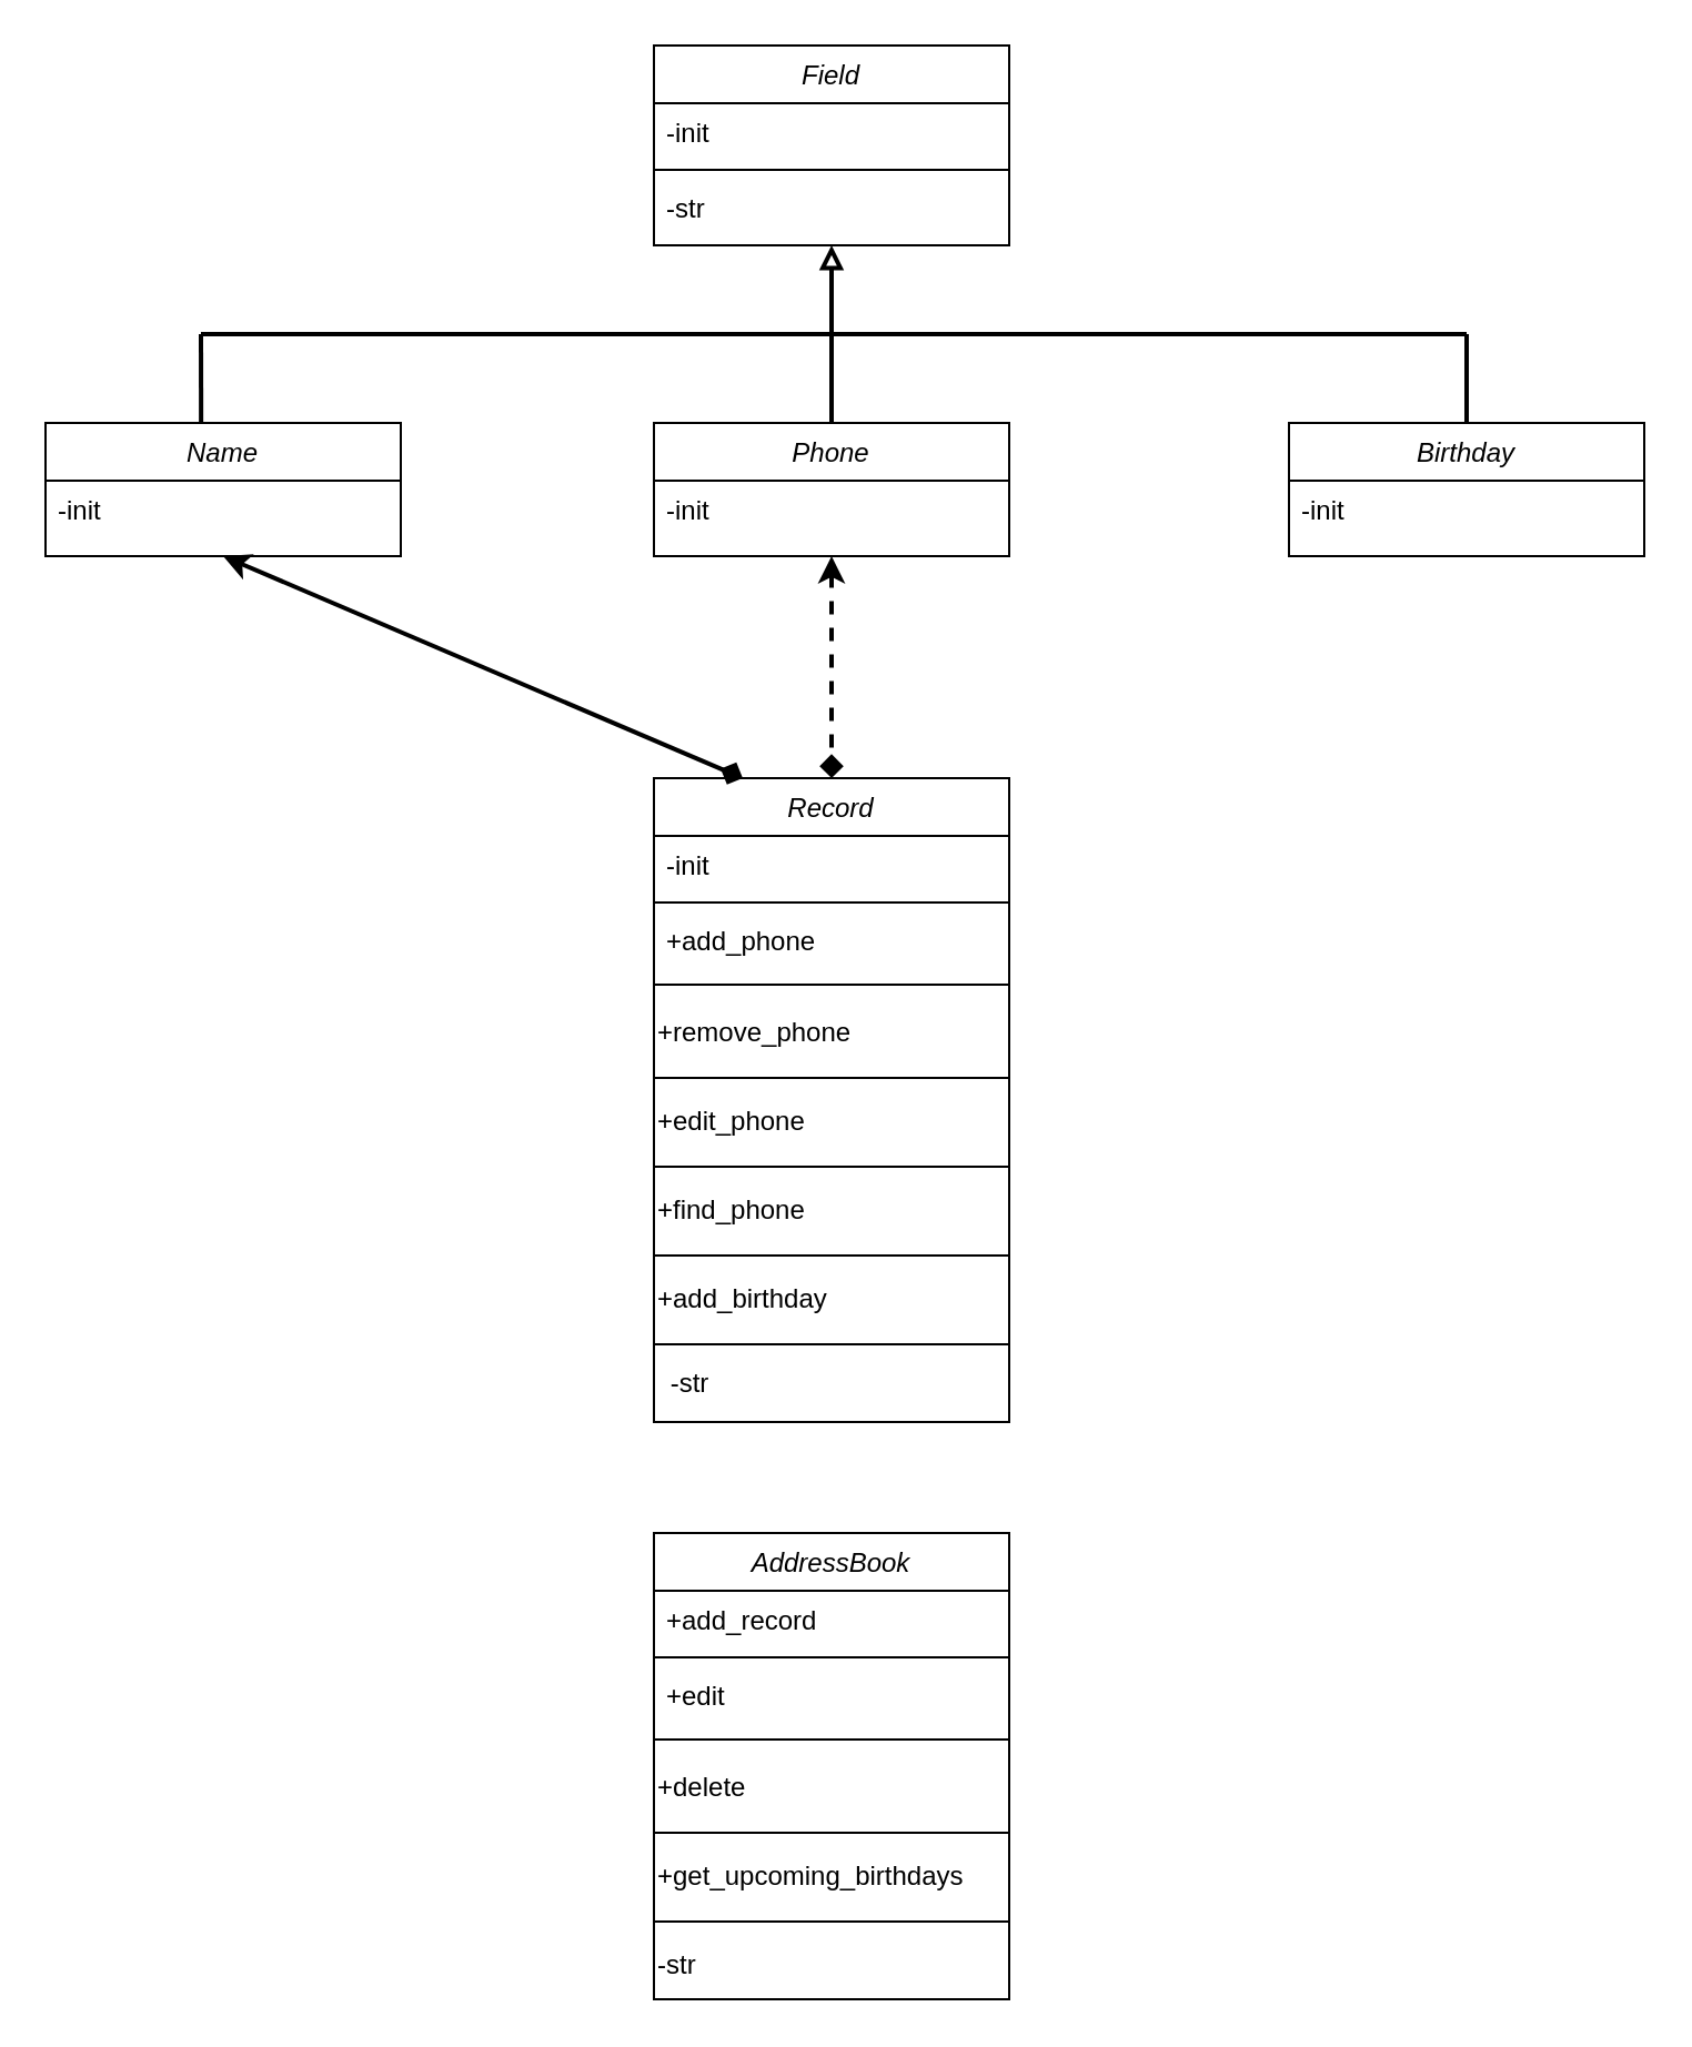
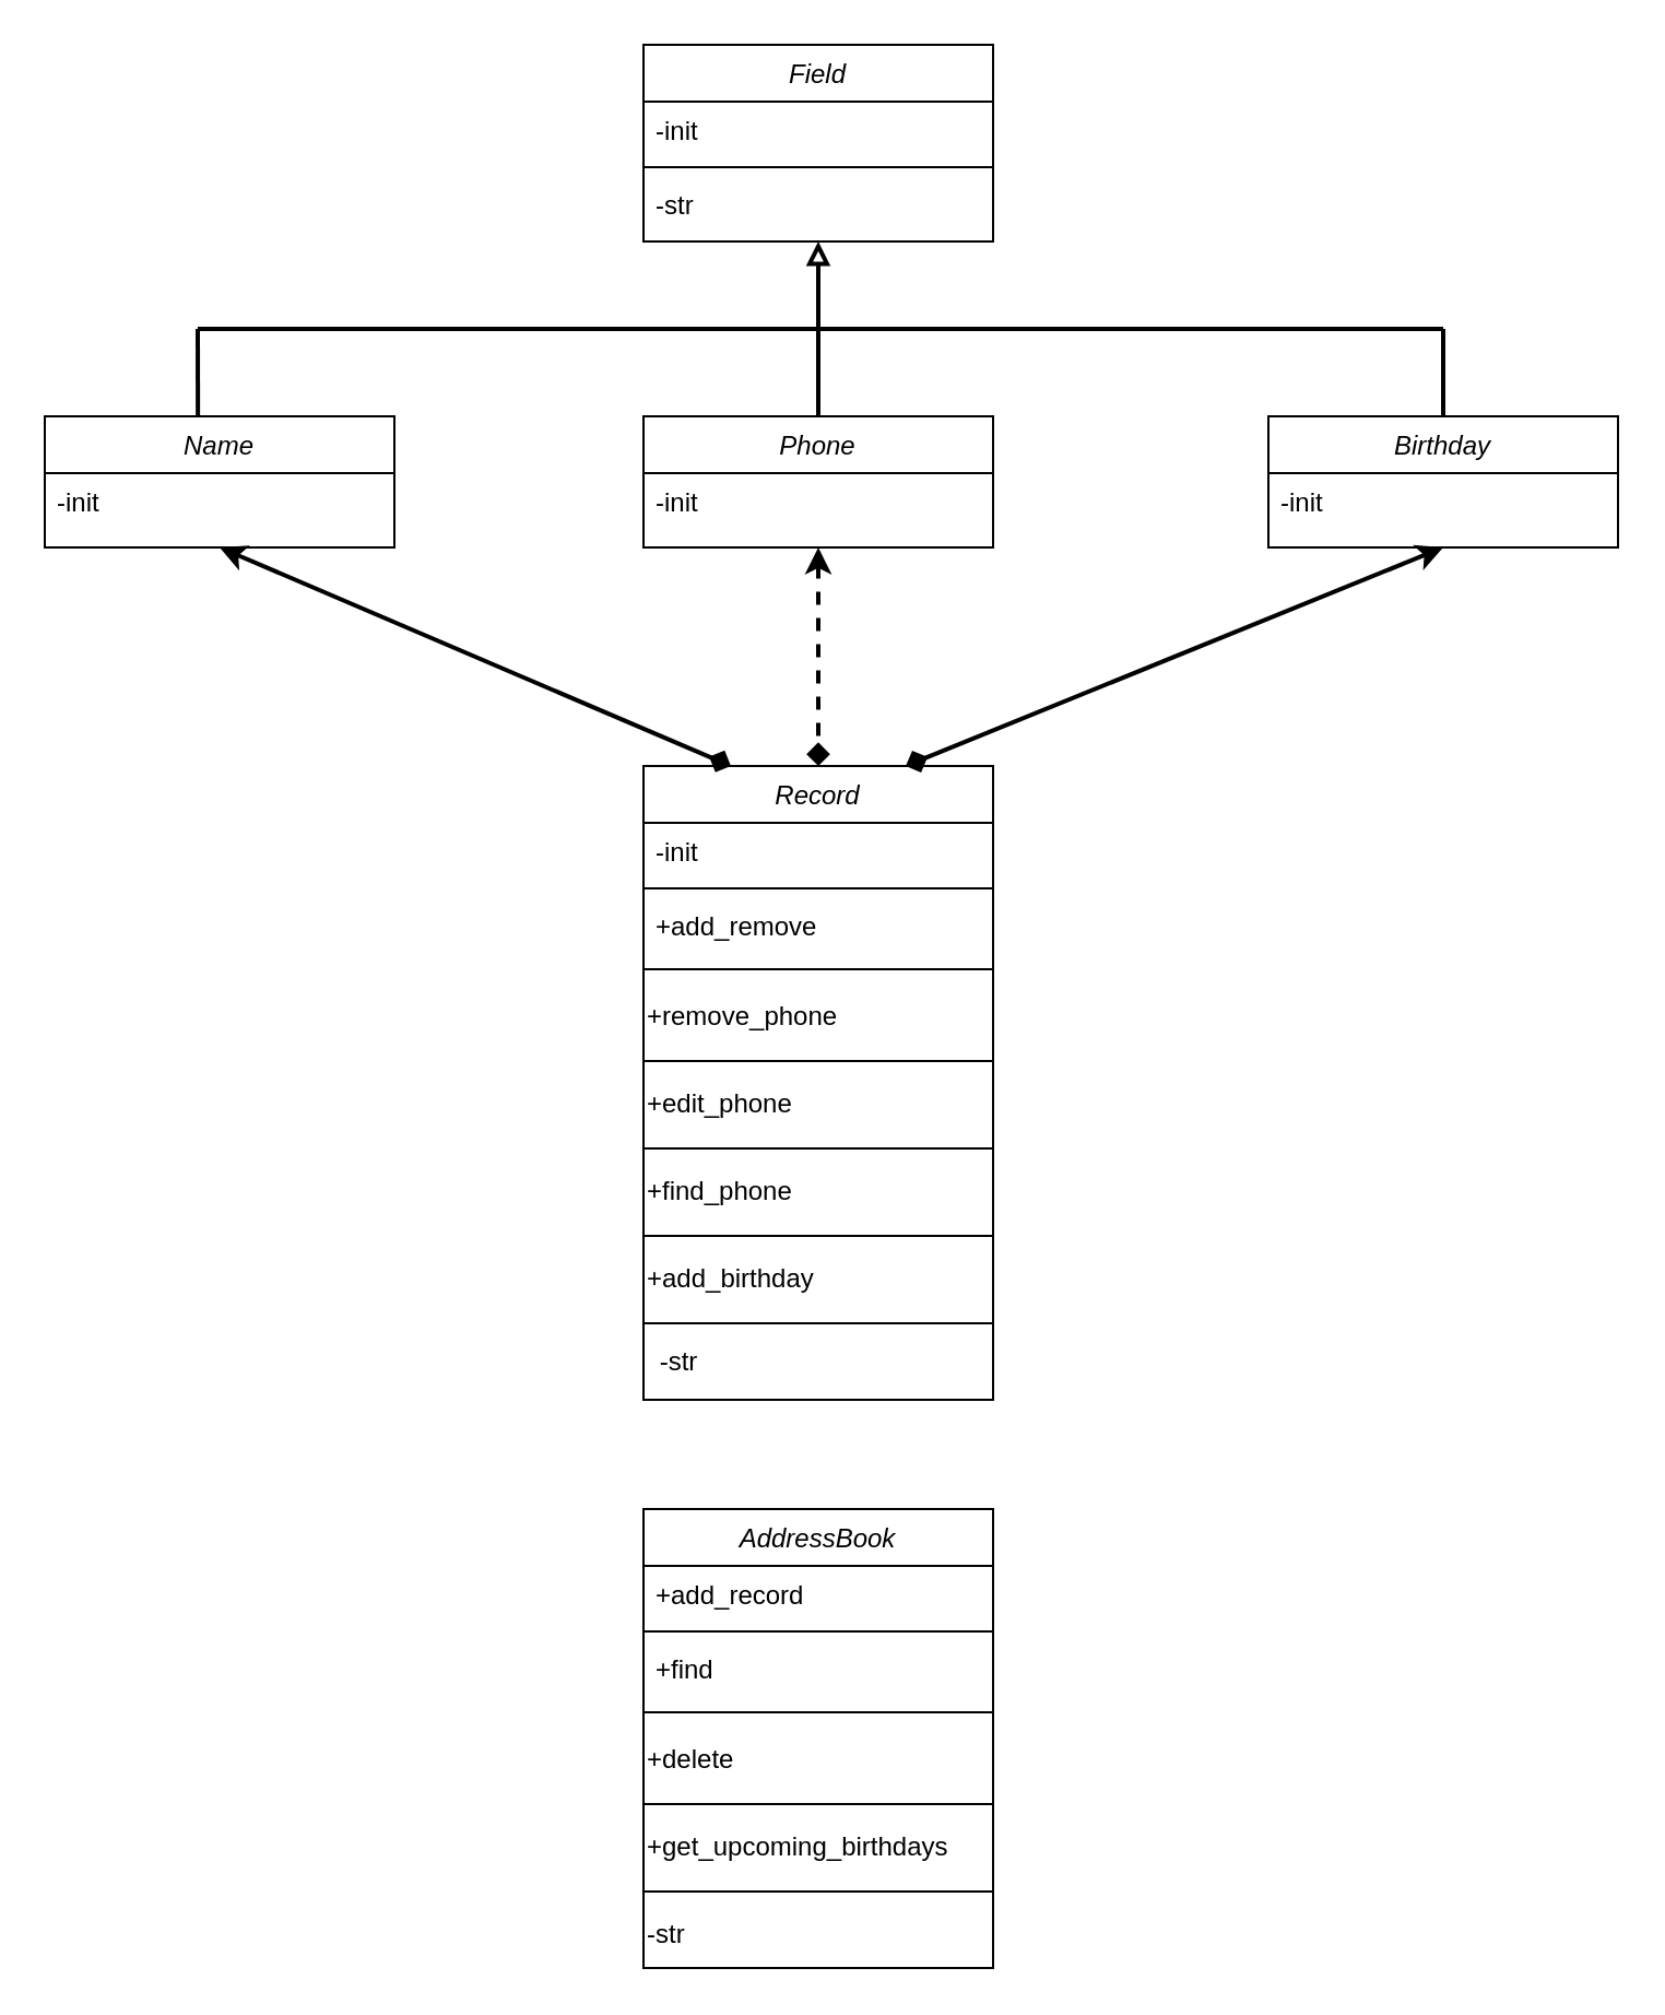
  <mxCell id="0" />
  <mxCell id="1" parent="0" />
  <mxCell id="2" value="Field" style="swimlane;fontStyle=2;align=center;verticalAlign=top;childLayout=stackLayout;horizontal=1;startSize=26;horizontalStack=0;resizeParent=1;resizeLast=0;collapsible=1;marginBottom=0;rounded=0;shadow=0;strokeWidth=1;" parent="1" vertex="1"><mxGeometry x="294" y="20" width="160" height="90" as="geometry"><mxRectangle x="220" y="120" width="160" height="26" as="alternateBounds" /></mxGeometry></mxCell>
  <mxCell id="3" value="-init" style="text;align=left;verticalAlign=top;spacingLeft=4;spacingRight=4;overflow=hidden;rotatable=0;points=[[0,0.5],[1,0.5]];portConstraint=eastwest;rounded=0;shadow=0;html=0;" parent="2" vertex="1"><mxGeometry y="26" width="160" height="26" as="geometry" /></mxCell>
  <mxCell id="4" value="" style="line;html=1;strokeWidth=1;align=left;verticalAlign=middle;spacingTop=-1;spacingLeft=3;spacingRight=3;rotatable=0;labelPosition=right;points=[];portConstraint=eastwest;" parent="2" vertex="1"><mxGeometry y="52" width="160" height="8" as="geometry" /></mxCell>
  <mxCell id="5" value="-str" style="text;align=left;verticalAlign=top;spacingLeft=4;spacingRight=4;overflow=hidden;rotatable=0;points=[[0,0.5],[1,0.5]];portConstraint=eastwest;" parent="2" vertex="1"><mxGeometry y="60" width="160" height="26" as="geometry" /></mxCell>
  <mxCell id="6" value="Name" style="swimlane;fontStyle=2;align=center;verticalAlign=top;childLayout=stackLayout;horizontal=1;startSize=26;horizontalStack=0;resizeParent=1;resizeLast=0;collapsible=1;marginBottom=0;rounded=0;shadow=0;strokeWidth=1;" vertex="1" parent="1"><mxGeometry x="20" y="190" width="160" height="60" as="geometry"><mxRectangle x="220" y="120" width="160" height="26" as="alternateBounds" /></mxGeometry></mxCell>
  <mxCell id="7" value="-init" style="text;align=left;verticalAlign=top;spacingLeft=4;spacingRight=4;overflow=hidden;rotatable=0;points=[[0,0.5],[1,0.5]];portConstraint=eastwest;rounded=0;shadow=0;html=0;" vertex="1" parent="6"><mxGeometry y="26" width="160" height="26" as="geometry" /></mxCell>
  <mxCell id="8" value="Phone" style="swimlane;fontStyle=2;align=center;verticalAlign=top;childLayout=stackLayout;horizontal=1;startSize=26;horizontalStack=0;resizeParent=1;resizeLast=0;collapsible=1;marginBottom=0;rounded=0;shadow=0;strokeWidth=1;" vertex="1" parent="1"><mxGeometry x="294" y="190" width="160" height="60" as="geometry"><mxRectangle x="220" y="120" width="160" height="26" as="alternateBounds" /></mxGeometry></mxCell>
  <mxCell id="9" value="-init" style="text;align=left;verticalAlign=top;spacingLeft=4;spacingRight=4;overflow=hidden;rotatable=0;points=[[0,0.5],[1,0.5]];portConstraint=eastwest;rounded=0;shadow=0;html=0;" vertex="1" parent="8"><mxGeometry y="26" width="160" height="26" as="geometry" /></mxCell>
  <mxCell id="10" value="Birthday" style="swimlane;fontStyle=2;align=center;verticalAlign=top;childLayout=stackLayout;horizontal=1;startSize=26;horizontalStack=0;resizeParent=1;resizeLast=0;collapsible=1;marginBottom=0;rounded=0;shadow=0;strokeWidth=1;" vertex="1" parent="1"><mxGeometry x="580" y="190" width="160" height="60" as="geometry"><mxRectangle x="220" y="120" width="160" height="26" as="alternateBounds" /></mxGeometry></mxCell>
  <mxCell id="11" value="-init" style="text;align=left;verticalAlign=top;spacingLeft=4;spacingRight=4;overflow=hidden;rotatable=0;points=[[0,0.5],[1,0.5]];portConstraint=eastwest;rounded=0;shadow=0;html=0;" vertex="1" parent="10"><mxGeometry y="26" width="160" height="22" as="geometry" /></mxCell>
  <mxCell id="12" value="" style="endArrow=none;html=1;rounded=0;strokeWidth=2;" edge="1" parent="1"><mxGeometry width="50" height="50" relative="1" as="geometry"><mxPoint x="90" y="150" as="sourcePoint" /><mxPoint x="660" y="150" as="targetPoint" /></mxGeometry></mxCell>
  <mxCell id="13" value="" style="endArrow=none;html=1;rounded=0;exitX=0.5;exitY=0;exitDx=0;exitDy=0;strokeWidth=2;" edge="1" parent="1" source="8"><mxGeometry width="50" height="50" relative="1" as="geometry"><mxPoint x="350" y="190" as="sourcePoint" /><mxPoint x="374" y="150" as="targetPoint" /></mxGeometry></mxCell>
  <mxCell id="14" value="" style="endArrow=none;html=1;rounded=0;exitX=0.5;exitY=0;exitDx=0;exitDy=0;strokeWidth=2;" edge="1" parent="1" source="10"><mxGeometry width="50" height="50" relative="1" as="geometry"><mxPoint x="350" y="190" as="sourcePoint" /><mxPoint x="660" y="150" as="targetPoint" /></mxGeometry></mxCell>
  <mxCell id="15" value="" style="endArrow=none;html=1;rounded=0;exitX=0.438;exitY=0.007;exitDx=0;exitDy=0;exitPerimeter=0;strokeWidth=2;" edge="1" parent="1" source="6"><mxGeometry width="50" height="50" relative="1" as="geometry"><mxPoint x="350" y="190" as="sourcePoint" /><mxPoint x="90" y="150" as="targetPoint" /></mxGeometry></mxCell>
  <mxCell id="16" value="" style="endArrow=block;html=1;rounded=0;entryX=0.5;entryY=1;entryDx=0;entryDy=0;endFill=0;strokeWidth=2;" edge="1" parent="1" target="2"><mxGeometry width="50" height="50" relative="1" as="geometry"><mxPoint x="374" y="160" as="sourcePoint" /><mxPoint x="400" y="140" as="targetPoint" /></mxGeometry></mxCell>
  <mxCell id="17" value="Record" style="swimlane;fontStyle=2;align=center;verticalAlign=top;childLayout=stackLayout;horizontal=1;startSize=26;horizontalStack=0;resizeParent=1;resizeLast=0;collapsible=1;marginBottom=0;rounded=0;shadow=0;strokeWidth=1;" vertex="1" parent="1"><mxGeometry x="294" y="350" width="160" height="290" as="geometry"><mxRectangle x="220" y="120" width="160" height="26" as="alternateBounds" /></mxGeometry></mxCell>
  <mxCell id="18" value="-init" style="text;align=left;verticalAlign=top;spacingLeft=4;spacingRight=4;overflow=hidden;rotatable=0;points=[[0,0.5],[1,0.5]];portConstraint=eastwest;rounded=0;shadow=0;html=0;" vertex="1" parent="17"><mxGeometry y="26" width="160" height="26" as="geometry" /></mxCell>
  <mxCell id="19" value="" style="line;html=1;strokeWidth=1;align=left;verticalAlign=middle;spacingTop=-1;spacingLeft=3;spacingRight=3;rotatable=0;labelPosition=right;points=[];portConstraint=eastwest;" vertex="1" parent="17"><mxGeometry y="52" width="160" height="8" as="geometry" /></mxCell>
- <mxCell id="20" value="+add_phone" style="text;align=left;verticalAlign=top;spacingLeft=4;spacingRight=4;overflow=hidden;rotatable=0;points=[[0,0.5],[1,0.5]];portConstraint=eastwest;rounded=0;shadow=0;html=0;" vertex="1" parent="17"><mxGeometry y="60" width="160" height="26" as="geometry" /></mxCell>
+ <mxCell id="20" value="+add_remove" style="text;align=left;verticalAlign=top;spacingLeft=4;spacingRight=4;overflow=hidden;rotatable=0;points=[[0,0.5],[1,0.5]];portConstraint=eastwest;rounded=0;shadow=0;html=0;" vertex="1" parent="17"><mxGeometry y="60" width="160" height="26" as="geometry" /></mxCell>
  <mxCell id="21" value="" style="line;strokeWidth=1;html=1;" vertex="1" parent="17"><mxGeometry y="86" width="160" height="14" as="geometry" /></mxCell>
  <mxCell id="22" value="&lt;div style=&quot;&quot;&gt;&lt;span style=&quot;background-color: transparent; color: light-dark(rgb(0, 0, 0), rgb(255, 255, 255));&quot;&gt;+remove_phone&lt;/span&gt;&lt;/div&gt;" style="text;html=1;align=left;verticalAlign=middle;resizable=0;points=[];autosize=1;strokeColor=none;fillColor=none;" vertex="1" parent="17"><mxGeometry y="100" width="160" height="30" as="geometry" /></mxCell>
  <mxCell id="23" value="" style="line;strokeWidth=1;html=1;perimeter=backbonePerimeter;points=[];outlineConnect=0;" vertex="1" parent="17"><mxGeometry y="130" width="160" height="10" as="geometry" /></mxCell>
  <mxCell id="24" value="+edit_phone" style="text;html=1;align=left;verticalAlign=middle;resizable=0;points=[];autosize=1;strokeColor=none;fillColor=none;" vertex="1" parent="17"><mxGeometry y="140" width="160" height="30" as="geometry" /></mxCell>
  <mxCell id="25" value="" style="line;strokeWidth=1;html=1;perimeter=backbonePerimeter;points=[];outlineConnect=0;" vertex="1" parent="17"><mxGeometry y="170" width="160" height="10" as="geometry" /></mxCell>
  <mxCell id="26" value="+find_phone" style="text;html=1;align=left;verticalAlign=middle;resizable=0;points=[];autosize=1;strokeColor=none;fillColor=none;" vertex="1" parent="17"><mxGeometry y="180" width="160" height="30" as="geometry" /></mxCell>
  <mxCell id="27" value="" style="line;strokeWidth=1;html=1;perimeter=backbonePerimeter;points=[];outlineConnect=0;" vertex="1" parent="17"><mxGeometry y="210" width="160" height="10" as="geometry" /></mxCell>
  <mxCell id="28" value="+add_birthday" style="text;html=1;align=left;verticalAlign=middle;resizable=0;points=[];autosize=1;strokeColor=none;fillColor=none;" vertex="1" parent="17"><mxGeometry y="220" width="160" height="30" as="geometry" /></mxCell>
  <mxCell id="29" value="" style="line;strokeWidth=1;html=1;perimeter=backbonePerimeter;points=[];outlineConnect=0;" vertex="1" parent="17"><mxGeometry y="250" width="160" height="10" as="geometry" /></mxCell>
  <mxCell id="30" value="-str" style="text;html=1;align=center;verticalAlign=middle;resizable=0;points=[];autosize=1;strokeColor=none;fillColor=none;" vertex="1" parent="1"><mxGeometry x="290" y="608" width="40" height="30" as="geometry" /></mxCell>
  <mxCell id="31" value="" style="endArrow=diamond;startArrow=classic;html=1;rounded=0;endFill=1;exitX=0.5;exitY=1;exitDx=0;exitDy=0;entryX=0.5;entryY=0;entryDx=0;entryDy=0;strokeWidth=2;dashed=1;" edge="1" parent="1" source="8" target="17"><mxGeometry width="50" height="50" relative="1" as="geometry"><mxPoint x="400" y="390" as="sourcePoint" /><mxPoint x="450" y="340" as="targetPoint" /></mxGeometry></mxCell>
+ <mxCell id="32" value="" style="endArrow=diamond;startArrow=classic;html=1;rounded=0;endFill=1;exitX=0.5;exitY=1;exitDx=0;exitDy=0;entryX=0.75;entryY=0;entryDx=0;entryDy=0;strokeWidth=2;" edge="1" parent="1" source="10" target="17"><mxGeometry width="50" height="50" relative="1" as="geometry"><mxPoint x="384" y="260" as="sourcePoint" /><mxPoint x="384" y="360" as="targetPoint" /></mxGeometry></mxCell>
  <mxCell id="33" value="" style="endArrow=diamond;startArrow=classic;html=1;rounded=0;endFill=1;exitX=0.5;exitY=1;exitDx=0;exitDy=0;entryX=0.25;entryY=0;entryDx=0;entryDy=0;strokeWidth=2;" edge="1" parent="1" source="6" target="17"><mxGeometry width="50" height="50" relative="1" as="geometry"><mxPoint x="394" y="270" as="sourcePoint" /><mxPoint x="394" y="370" as="targetPoint" /></mxGeometry></mxCell>
  <mxCell id="34" value="AddressBook" style="swimlane;fontStyle=2;align=center;verticalAlign=top;childLayout=stackLayout;horizontal=1;startSize=26;horizontalStack=0;resizeParent=1;resizeLast=0;collapsible=1;marginBottom=0;rounded=0;shadow=0;strokeWidth=1;" vertex="1" parent="1"><mxGeometry x="294" y="690" width="160" height="210" as="geometry"><mxRectangle x="220" y="120" width="160" height="26" as="alternateBounds" /></mxGeometry></mxCell>
  <mxCell id="35" value="+add_record" style="text;align=left;verticalAlign=top;spacingLeft=4;spacingRight=4;overflow=hidden;rotatable=0;points=[[0,0.5],[1,0.5]];portConstraint=eastwest;rounded=0;shadow=0;html=0;" vertex="1" parent="34"><mxGeometry y="26" width="160" height="26" as="geometry" /></mxCell>
  <mxCell id="36" value="" style="line;html=1;strokeWidth=1;align=left;verticalAlign=middle;spacingTop=-1;spacingLeft=3;spacingRight=3;rotatable=0;labelPosition=right;points=[];portConstraint=eastwest;" vertex="1" parent="34"><mxGeometry y="52" width="160" height="8" as="geometry" /></mxCell>
- <mxCell id="37" value="+edit" style="text;align=left;verticalAlign=top;spacingLeft=4;spacingRight=4;overflow=hidden;rotatable=0;points=[[0,0.5],[1,0.5]];portConstraint=eastwest;rounded=0;shadow=0;html=0;" vertex="1" parent="34"><mxGeometry y="60" width="160" height="26" as="geometry" /></mxCell>
+ <mxCell id="37" value="+find" style="text;align=left;verticalAlign=top;spacingLeft=4;spacingRight=4;overflow=hidden;rotatable=0;points=[[0,0.5],[1,0.5]];portConstraint=eastwest;rounded=0;shadow=0;html=0;" vertex="1" parent="34"><mxGeometry y="60" width="160" height="26" as="geometry" /></mxCell>
  <mxCell id="38" value="" style="line;strokeWidth=1;html=1;" vertex="1" parent="34"><mxGeometry y="86" width="160" height="14" as="geometry" /></mxCell>
  <mxCell id="39" value="&lt;div style=&quot;&quot;&gt;&lt;span style=&quot;background-color: transparent; color: light-dark(rgb(0, 0, 0), rgb(255, 255, 255));&quot;&gt;+delete&lt;/span&gt;&lt;/div&gt;" style="text;html=1;align=left;verticalAlign=middle;resizable=0;points=[];autosize=1;strokeColor=none;fillColor=none;" vertex="1" parent="34"><mxGeometry y="100" width="160" height="30" as="geometry" /></mxCell>
  <mxCell id="40" value="" style="line;strokeWidth=1;html=1;perimeter=backbonePerimeter;points=[];outlineConnect=0;" vertex="1" parent="34"><mxGeometry y="130" width="160" height="10" as="geometry" /></mxCell>
  <mxCell id="41" value="+get_upcoming_birthdays" style="text;html=1;align=left;verticalAlign=middle;resizable=0;points=[];autosize=1;strokeColor=none;fillColor=none;" vertex="1" parent="34"><mxGeometry y="140" width="160" height="30" as="geometry" /></mxCell>
  <mxCell id="42" value="" style="line;strokeWidth=1;html=1;perimeter=backbonePerimeter;points=[];outlineConnect=0;" vertex="1" parent="34"><mxGeometry y="170" width="160" height="10" as="geometry" /></mxCell>
  <mxCell id="43" value="-str" style="text;html=1;align=left;verticalAlign=middle;resizable=0;points=[];autosize=1;strokeColor=none;fillColor=none;" vertex="1" parent="34"><mxGeometry y="180" width="160" height="30" as="geometry" /></mxCell>
